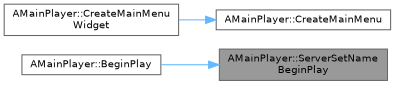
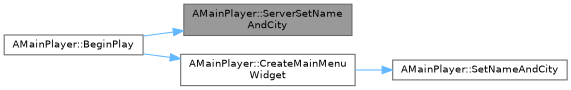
  digraph {
    rankdir=RL
    node [color=grey40 fillcolor=white fontname=Helvetica fontsize=10 shape=box style=filled]
    edge [color=steelblue1 dir=back fontname=Helvetica fontsize=10 labelfontname=Helvetica labelfontsize=10 style=solid]
-   n1 [color=gray40 fillcolor=grey60 fontcolor=black height=0.2 label="AMainPlayer::ServerSetName\lBeginPlay" width=0.4]
+   n1 [color=gray40 fillcolor=grey60 fontcolor=black height=0.2 label="AMainPlayer::ServerSetName\lAndCity" width=0.4]
    n2 [height=0.2 label="AMainPlayer::BeginPlay" width=0.4]
-   n3 [height=0.2 label="AMainPlayer::CreateMainMenu" width=0.4]
+   n3 [height=0.2 label="AMainPlayer::SetNameAndCity" width=0.4]
    n4 [height=0.2 label="AMainPlayer::CreateMainMenu\lWidget" width=0.4]
    n1 -> n2
    n3 -> n4
+   n4 -> n2
  }
